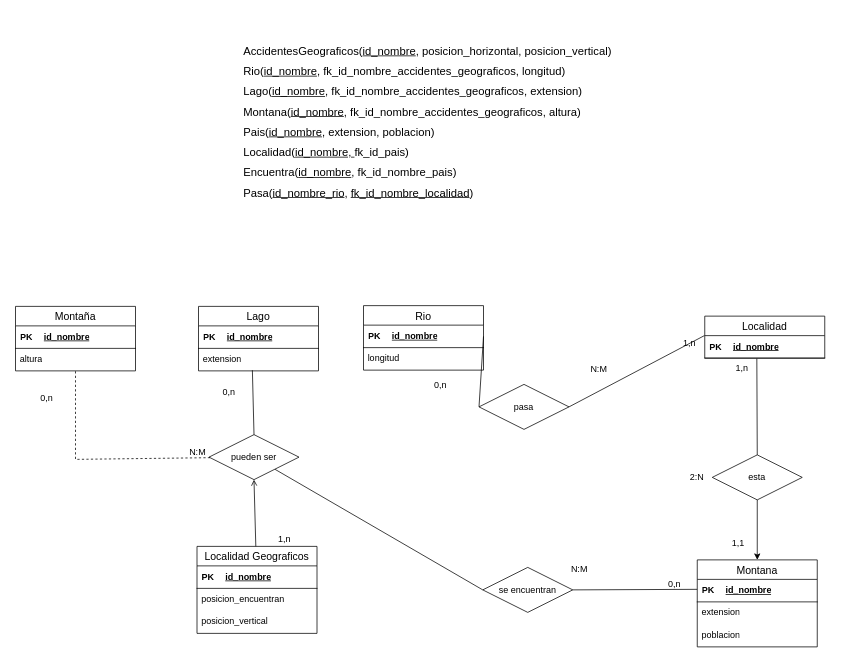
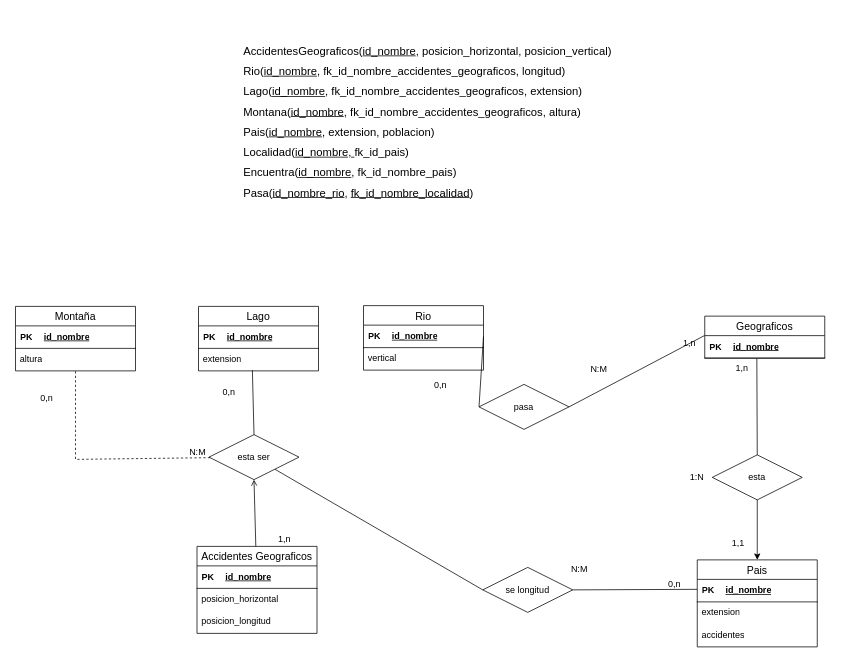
  <mxCell id="0" />
  <mxCell id="1" parent="0" />
- <mxCell id="2" value="Localidad Geograficos" style="swimlane;fontStyle=0;childLayout=stackLayout;horizontal=1;startSize=26;horizontalStack=0;resizeParent=1;resizeParentMax=0;resizeLast=0;collapsible=1;marginBottom=0;align=center;fontSize=14;" parent="1" vertex="1"><mxGeometry x="262" y="728" width="160" height="116" as="geometry" /></mxCell>
+ <mxCell id="2" value="Accidentes Geograficos" style="swimlane;fontStyle=0;childLayout=stackLayout;horizontal=1;startSize=26;horizontalStack=0;resizeParent=1;resizeParentMax=0;resizeLast=0;collapsible=1;marginBottom=0;align=center;fontSize=14;" parent="1" vertex="1"><mxGeometry x="262" y="728" width="160" height="116" as="geometry" /></mxCell>
  <mxCell id="3" value="" style="shape=table;startSize=0;container=1;collapsible=1;childLayout=tableLayout;fixedRows=1;rowLines=0;fontStyle=0;align=center;resizeLast=1;strokeColor=none;fillColor=none;collapsible=0;" parent="2" vertex="1"><mxGeometry y="26" width="160" height="30" as="geometry" /></mxCell>
  <mxCell id="4" value="" style="shape=tableRow;horizontal=0;startSize=0;swimlaneHead=0;swimlaneBody=0;fillColor=none;collapsible=0;dropTarget=0;points=[[0,0.5],[1,0.5]];portConstraint=eastwest;top=0;left=0;right=0;bottom=1;" parent="3" vertex="1"><mxGeometry width="160" height="30" as="geometry" /></mxCell>
  <mxCell id="5" value="PK" style="shape=partialRectangle;connectable=0;fillColor=none;top=0;left=0;bottom=0;right=0;fontStyle=1;overflow=hidden;whiteSpace=wrap;html=1;" parent="4" vertex="1"><mxGeometry width="30" height="30" as="geometry"><mxRectangle width="30" height="30" as="alternateBounds" /></mxGeometry></mxCell>
  <mxCell id="6" value="id_nombre" style="shape=partialRectangle;connectable=0;fillColor=none;top=0;left=0;bottom=0;right=0;align=left;spacingLeft=6;fontStyle=5;overflow=hidden;whiteSpace=wrap;html=1;" parent="4" vertex="1"><mxGeometry x="30" width="130" height="30" as="geometry"><mxRectangle width="130" height="30" as="alternateBounds" /></mxGeometry></mxCell>
- <mxCell id="7" value="posicion_encuentran" style="text;strokeColor=none;fillColor=none;spacingLeft=4;spacingRight=4;overflow=hidden;rotatable=0;points=[[0,0.5],[1,0.5]];portConstraint=eastwest;fontSize=12;whiteSpace=wrap;html=1;" parent="2" vertex="1"><mxGeometry y="56" width="160" height="30" as="geometry" /></mxCell>
- <mxCell id="8" value="posicion_vertical" style="text;strokeColor=none;fillColor=none;spacingLeft=4;spacingRight=4;overflow=hidden;rotatable=0;points=[[0,0.5],[1,0.5]];portConstraint=eastwest;fontSize=12;whiteSpace=wrap;html=1;" parent="2" vertex="1"><mxGeometry y="86" width="160" height="30" as="geometry" /></mxCell>
- <mxCell id="9" value="Montana" style="swimlane;fontStyle=0;childLayout=stackLayout;horizontal=1;startSize=26;horizontalStack=0;resizeParent=1;resizeParentMax=0;resizeLast=0;collapsible=1;marginBottom=0;align=center;fontSize=14;" parent="1" vertex="1"><mxGeometry x="929" y="746" width="160" height="116" as="geometry" /></mxCell>
+ <mxCell id="7" value="posicion_horizontal" style="text;strokeColor=none;fillColor=none;spacingLeft=4;spacingRight=4;overflow=hidden;rotatable=0;points=[[0,0.5],[1,0.5]];portConstraint=eastwest;fontSize=12;whiteSpace=wrap;html=1;" parent="2" vertex="1"><mxGeometry y="56" width="160" height="30" as="geometry" /></mxCell>
+ <mxCell id="8" value="posicion_longitud" style="text;strokeColor=none;fillColor=none;spacingLeft=4;spacingRight=4;overflow=hidden;rotatable=0;points=[[0,0.5],[1,0.5]];portConstraint=eastwest;fontSize=12;whiteSpace=wrap;html=1;" parent="2" vertex="1"><mxGeometry y="86" width="160" height="30" as="geometry" /></mxCell>
+ <mxCell id="9" value="Pais" style="swimlane;fontStyle=0;childLayout=stackLayout;horizontal=1;startSize=26;horizontalStack=0;resizeParent=1;resizeParentMax=0;resizeLast=0;collapsible=1;marginBottom=0;align=center;fontSize=14;" parent="1" vertex="1"><mxGeometry x="929" y="746" width="160" height="116" as="geometry" /></mxCell>
  <mxCell id="10" value="" style="shape=table;startSize=0;container=1;collapsible=1;childLayout=tableLayout;fixedRows=1;rowLines=0;fontStyle=0;align=center;resizeLast=1;strokeColor=none;fillColor=none;collapsible=0;" parent="9" vertex="1"><mxGeometry y="26" width="160" height="30" as="geometry" /></mxCell>
  <mxCell id="11" value="" style="shape=tableRow;horizontal=0;startSize=0;swimlaneHead=0;swimlaneBody=0;fillColor=none;collapsible=0;dropTarget=0;points=[[0,0.5],[1,0.5]];portConstraint=eastwest;top=0;left=0;right=0;bottom=1;" parent="10" vertex="1"><mxGeometry width="160" height="30" as="geometry" /></mxCell>
  <mxCell id="12" value="PK" style="shape=partialRectangle;connectable=0;fillColor=none;top=0;left=0;bottom=0;right=0;fontStyle=1;overflow=hidden;whiteSpace=wrap;html=1;" parent="11" vertex="1"><mxGeometry width="30" height="30" as="geometry"><mxRectangle width="30" height="30" as="alternateBounds" /></mxGeometry></mxCell>
  <mxCell id="13" value="id_nombre" style="shape=partialRectangle;connectable=0;fillColor=none;top=0;left=0;bottom=0;right=0;align=left;spacingLeft=6;fontStyle=5;overflow=hidden;whiteSpace=wrap;html=1;" parent="11" vertex="1"><mxGeometry x="30" width="130" height="30" as="geometry"><mxRectangle width="130" height="30" as="alternateBounds" /></mxGeometry></mxCell>
  <mxCell id="14" value="extension" style="text;strokeColor=none;fillColor=none;spacingLeft=4;spacingRight=4;overflow=hidden;rotatable=0;points=[[0,0.5],[1,0.5]];portConstraint=eastwest;fontSize=12;whiteSpace=wrap;html=1;" parent="9" vertex="1"><mxGeometry y="56" width="160" height="30" as="geometry" /></mxCell>
- <mxCell id="15" value="poblacion" style="text;strokeColor=none;fillColor=none;spacingLeft=4;spacingRight=4;overflow=hidden;rotatable=0;points=[[0,0.5],[1,0.5]];portConstraint=eastwest;fontSize=12;whiteSpace=wrap;html=1;" parent="9" vertex="1"><mxGeometry y="86" width="160" height="30" as="geometry" /></mxCell>
- <mxCell id="16" value="Localidad" style="swimlane;fontStyle=0;childLayout=stackLayout;horizontal=1;startSize=26;horizontalStack=0;resizeParent=1;resizeParentMax=0;resizeLast=0;collapsible=1;marginBottom=0;align=center;fontSize=14;" parent="1" vertex="1"><mxGeometry x="939" y="421" width="160" height="56" as="geometry" /></mxCell>
+ <mxCell id="15" value="accidentes" style="text;strokeColor=none;fillColor=none;spacingLeft=4;spacingRight=4;overflow=hidden;rotatable=0;points=[[0,0.5],[1,0.5]];portConstraint=eastwest;fontSize=12;whiteSpace=wrap;html=1;" parent="9" vertex="1"><mxGeometry y="86" width="160" height="30" as="geometry" /></mxCell>
+ <mxCell id="16" value="Geograficos" style="swimlane;fontStyle=0;childLayout=stackLayout;horizontal=1;startSize=26;horizontalStack=0;resizeParent=1;resizeParentMax=0;resizeLast=0;collapsible=1;marginBottom=0;align=center;fontSize=14;" parent="1" vertex="1"><mxGeometry x="939" y="421" width="160" height="56" as="geometry" /></mxCell>
  <mxCell id="17" value="" style="shape=table;startSize=0;container=1;collapsible=1;childLayout=tableLayout;fixedRows=1;rowLines=0;fontStyle=0;align=center;resizeLast=1;strokeColor=none;fillColor=none;collapsible=0;" parent="16" vertex="1"><mxGeometry y="26" width="160" height="30" as="geometry" /></mxCell>
  <mxCell id="18" value="" style="shape=tableRow;horizontal=0;startSize=0;swimlaneHead=0;swimlaneBody=0;fillColor=none;collapsible=0;dropTarget=0;points=[[0,0.5],[1,0.5]];portConstraint=eastwest;top=0;left=0;right=0;bottom=1;" parent="17" vertex="1"><mxGeometry width="160" height="30" as="geometry" /></mxCell>
  <mxCell id="19" value="PK" style="shape=partialRectangle;connectable=0;fillColor=none;top=0;left=0;bottom=0;right=0;fontStyle=1;overflow=hidden;whiteSpace=wrap;html=1;" parent="18" vertex="1"><mxGeometry width="30" height="30" as="geometry"><mxRectangle width="30" height="30" as="alternateBounds" /></mxGeometry></mxCell>
  <mxCell id="20" value="id_nombre" style="shape=partialRectangle;connectable=0;fillColor=none;top=0;left=0;bottom=0;right=0;align=left;spacingLeft=6;fontStyle=5;overflow=hidden;whiteSpace=wrap;html=1;" parent="18" vertex="1"><mxGeometry x="30" width="130" height="30" as="geometry"><mxRectangle width="130" height="30" as="alternateBounds" /></mxGeometry></mxCell>
- <mxCell id="21" value="se encuentran" style="shape=rhombus;perimeter=rhombusPerimeter;whiteSpace=wrap;html=1;align=center;" parent="1" vertex="1"><mxGeometry x="643" y="756" width="120" height="60" as="geometry" /></mxCell>
+ <mxCell id="21" value="se longitud" style="shape=rhombus;perimeter=rhombusPerimeter;whiteSpace=wrap;html=1;align=center;" parent="1" vertex="1"><mxGeometry x="643" y="756" width="120" height="60" as="geometry" /></mxCell>
  <mxCell id="22" value="pasa" style="shape=rhombus;perimeter=rhombusPerimeter;whiteSpace=wrap;html=1;align=center;" parent="1" vertex="1"><mxGeometry x="638" y="512" width="120" height="60" as="geometry" /></mxCell>
  <mxCell id="23" value="" style="endArrow=none;html=1;rounded=0;exitX=0;exitY=0.5;exitDx=0;exitDy=0;" parent="1" source="21" target="57" edge="1"><mxGeometry relative="1" as="geometry"><mxPoint x="534" y="796" as="sourcePoint" /><mxPoint x="1014" y="836" as="targetPoint" /></mxGeometry></mxCell>
  <mxCell id="24" value="" style="endArrow=none;html=1;rounded=0;entryX=-0.001;entryY=0.443;entryDx=0;entryDy=0;exitX=1;exitY=0.5;exitDx=0;exitDy=0;entryPerimeter=0;" parent="1" source="21" target="11" edge="1"><mxGeometry relative="1" as="geometry"><mxPoint x="779" y="916" as="sourcePoint" /><mxPoint x="939" y="916" as="targetPoint" /></mxGeometry></mxCell>
  <mxCell id="25" value="esta" style="shape=rhombus;perimeter=rhombusPerimeter;whiteSpace=wrap;html=1;align=center;" parent="1" vertex="1"><mxGeometry x="949" y="606" width="120" height="60" as="geometry" /></mxCell>
  <mxCell id="26" value="" style="endArrow=none;html=1;rounded=0;entryX=0.5;entryY=0;entryDx=0;entryDy=0;exitX=0.434;exitY=1.021;exitDx=0;exitDy=0;exitPerimeter=0;" parent="1" source="18" target="25" edge="1"><mxGeometry relative="1" as="geometry"><mxPoint x="1009" y="526" as="sourcePoint" /><mxPoint x="799" y="756" as="targetPoint" /></mxGeometry></mxCell>
  <mxCell id="27" value="" style="endArrow=classic;html=1;rounded=0;entryX=0.5;entryY=0;entryDx=0;entryDy=0;exitX=0.5;exitY=1;exitDx=0;exitDy=0;" parent="1" source="25" target="9" edge="1"><mxGeometry relative="1" as="geometry"><mxPoint x="979" y="646" as="sourcePoint" /><mxPoint x="980" y="729" as="targetPoint" /></mxGeometry></mxCell>
  <mxCell id="28" value="1,n" style="text;html=1;strokeColor=none;fillColor=none;align=center;verticalAlign=middle;whiteSpace=wrap;rounded=0;" parent="1" vertex="1"><mxGeometry x="349" y="703" width="60" height="30" as="geometry" /></mxCell>
  <mxCell id="29" value="0,n" style="text;html=1;strokeColor=none;fillColor=none;align=center;verticalAlign=middle;whiteSpace=wrap;rounded=0;" parent="1" vertex="1"><mxGeometry x="869" y="766" width="60" height="25" as="geometry" /></mxCell>
  <mxCell id="30" value="1,n" style="text;html=1;strokeColor=none;fillColor=none;align=center;verticalAlign=middle;whiteSpace=wrap;rounded=0;" parent="1" vertex="1"><mxGeometry x="959" y="477" width="60" height="25" as="geometry" /></mxCell>
- <mxCell id="31" value="2:N" style="text;html=1;strokeColor=none;fillColor=none;align=center;verticalAlign=middle;whiteSpace=wrap;rounded=0;" parent="1" vertex="1"><mxGeometry x="899" y="623.5" width="60" height="25" as="geometry" /></mxCell>
+ <mxCell id="31" value="1:N" style="text;html=1;strokeColor=none;fillColor=none;align=center;verticalAlign=middle;whiteSpace=wrap;rounded=0;" parent="1" vertex="1"><mxGeometry x="899" y="623.5" width="60" height="25" as="geometry" /></mxCell>
  <mxCell id="32" value="1,1" style="text;html=1;strokeColor=none;fillColor=none;align=center;verticalAlign=middle;whiteSpace=wrap;rounded=0;" parent="1" vertex="1"><mxGeometry x="954" y="711" width="60" height="25" as="geometry" /></mxCell>
  <mxCell id="33" value="N:M" style="text;html=1;strokeColor=none;fillColor=none;align=center;verticalAlign=middle;whiteSpace=wrap;rounded=0;" parent="1" vertex="1"><mxGeometry x="742" y="746" width="60" height="25" as="geometry" /></mxCell>
  <mxCell id="34" value="" style="endArrow=none;html=1;rounded=0;entryX=0;entryY=0.5;entryDx=0;entryDy=0;exitX=1;exitY=0.5;exitDx=0;exitDy=0;" parent="1" source="41" target="22" edge="1"><mxGeometry relative="1" as="geometry"><mxPoint x="559" y="716" as="sourcePoint" /><mxPoint x="719" y="716" as="targetPoint" /><Array as="points" /></mxGeometry></mxCell>
  <mxCell id="35" value="" style="endArrow=none;html=1;rounded=0;exitX=1;exitY=0.5;exitDx=0;exitDy=0;entryX=-0.002;entryY=-0.003;entryDx=0;entryDy=0;entryPerimeter=0;" parent="1" source="22" target="18" edge="1"><mxGeometry relative="1" as="geometry"><mxPoint x="559" y="687" as="sourcePoint" /><mxPoint x="719" y="687" as="targetPoint" /></mxGeometry></mxCell>
  <mxCell id="36" value="N:M" style="text;html=1;strokeColor=none;fillColor=none;align=center;verticalAlign=middle;whiteSpace=wrap;rounded=0;" parent="1" vertex="1"><mxGeometry x="768" y="477" width="60" height="30" as="geometry" /></mxCell>
  <mxCell id="37" value="1,n" style="text;html=1;strokeColor=none;fillColor=none;align=center;verticalAlign=middle;whiteSpace=wrap;rounded=0;" parent="1" vertex="1"><mxGeometry x="889" y="442" width="60" height="30" as="geometry" /></mxCell>
  <mxCell id="38" value="&lt;div style=&quot;text-align: justify; line-height: 180%; font-size: 15px;&quot;&gt;&lt;font style=&quot;font-size: 15px;&quot;&gt;&lt;span style=&quot;background-color: initial;&quot;&gt;AccidentesGeograficos(&lt;/span&gt;&lt;u style=&quot;background-color: initial;&quot;&gt;id_nombre&lt;/u&gt;&lt;span style=&quot;background-color: initial;&quot;&gt;, posicion_horizontal, posicion_vertical)&lt;/span&gt;&lt;/font&gt;&lt;/div&gt;&lt;div style=&quot;text-align: justify; line-height: 180%; font-size: 15px;&quot;&gt;&lt;font style=&quot;font-size: 15px;&quot;&gt;&lt;span style=&quot;background-color: initial;&quot;&gt;Rio(&lt;/span&gt;&lt;u style=&quot;background-color: initial;&quot;&gt;id_nombre&lt;/u&gt;,&amp;nbsp;&lt;/font&gt;&lt;span style=&quot;background-color: initial;&quot;&gt;fk_id_nombre_accidentes_geograficos,&amp;nbsp;&lt;/span&gt;&lt;span style=&quot;background-color: initial;&quot;&gt;longitud)&lt;/span&gt;&lt;/div&gt;&lt;div style=&quot;text-align: justify; line-height: 180%; font-size: 15px;&quot;&gt;&lt;font style=&quot;font-size: 15px;&quot;&gt;&lt;span style=&quot;background-color: initial;&quot;&gt;Lago(&lt;/span&gt;&lt;u style=&quot;background-color: initial;&quot;&gt;id_nombre&lt;/u&gt;,&amp;nbsp;&lt;/font&gt;&lt;span style=&quot;background-color: initial;&quot;&gt;fk_id_nombre_accidentes_geograficos&lt;/span&gt;&lt;span style=&quot;background-color: initial;&quot;&gt;, extension)&lt;/span&gt;&lt;/div&gt;&lt;div style=&quot;text-align: justify; line-height: 180%; font-size: 15px;&quot;&gt;&lt;font style=&quot;font-size: 15px;&quot;&gt;&lt;span style=&quot;background-color: initial;&quot;&gt;Montana(&lt;/span&gt;&lt;u style=&quot;background-color: initial;&quot;&gt;id_nombre&lt;/u&gt;,&amp;nbsp;&lt;/font&gt;&lt;span style=&quot;background-color: initial;&quot;&gt;fk_id_nombre_accidentes_geograficos,&amp;nbsp;&lt;/span&gt;&lt;span style=&quot;background-color: initial;&quot;&gt;altura)&lt;/span&gt;&lt;/div&gt;&lt;div style=&quot;text-align: justify; line-height: 180%; font-size: 15px;&quot;&gt;&lt;font style=&quot;font-size: 15px;&quot;&gt;&lt;span style=&quot;background-color: initial;&quot;&gt;Pais(&lt;/span&gt;&lt;u style=&quot;background-color: initial;&quot;&gt;id_nombre&lt;/u&gt;&lt;span style=&quot;background-color: initial;&quot;&gt;, extension, poblacion)&lt;/span&gt;&lt;/font&gt;&lt;/div&gt;&lt;div style=&quot;text-align: justify; line-height: 180%; font-size: 15px;&quot;&gt;&lt;font style=&quot;font-size: 15px;&quot;&gt;Localidad(&lt;u style=&quot;border-color: var(--border-color); background-color: initial;&quot;&gt;id_nombre, &lt;/u&gt;&lt;span style=&quot;border-color: var(--border-color); background-color: initial;&quot;&gt;fk_id_pais&lt;/span&gt;&lt;span style=&quot;border-color: var(--border-color); background-color: initial;&quot;&gt;)&lt;/span&gt;&lt;span style=&quot;background-color: initial;&quot;&gt;&lt;br&gt;&lt;/span&gt;&lt;/font&gt;&lt;/div&gt;&lt;div style=&quot;text-align: justify; line-height: 180%; font-size: 15px;&quot;&gt;&lt;font style=&quot;font-size: 15px;&quot;&gt;&lt;span style=&quot;background-color: initial;&quot;&gt;Encuentra(&lt;/span&gt;&lt;u style=&quot;background-color: initial;&quot;&gt;id_nombre&lt;/u&gt;&lt;span style=&quot;background-color: initial;&quot;&gt;, fk_id_nombre_pais)&lt;/span&gt;&lt;/font&gt;&lt;/div&gt;&lt;div style=&quot;text-align: justify; line-height: 180%; font-size: 15px;&quot;&gt;&lt;font style=&quot;font-size: 15px;&quot;&gt;Pasa(&lt;u style=&quot;border-color: var(--border-color); background-color: initial;&quot;&gt;id_nombre_rio&lt;/u&gt;&lt;span style=&quot;border-color: var(--border-color); background-color: initial;&quot;&gt;,&amp;nbsp;&lt;u style=&quot;border-color: var(--border-color);&quot;&gt;fk_id_nombre_localidad&lt;/u&gt;)&lt;/span&gt;&lt;span style=&quot;background-color: initial;&quot;&gt;&lt;br&gt;&lt;/span&gt;&lt;/font&gt;&lt;/div&gt;" style="text;html=1;strokeColor=none;fillColor=none;align=left;verticalAlign=middle;whiteSpace=wrap;rounded=0;" parent="1" vertex="1"><mxGeometry x="322" y="20" width="645" height="281" as="geometry" /></mxCell>
  <mxCell id="39" value="Rio" style="swimlane;fontStyle=0;childLayout=stackLayout;horizontal=1;startSize=26;horizontalStack=0;resizeParent=1;resizeParentMax=0;resizeLast=0;collapsible=1;marginBottom=0;align=center;fontSize=14;" vertex="1" parent="1"><mxGeometry x="484" y="407" width="160" height="86" as="geometry" /></mxCell>
  <mxCell id="40" value="" style="shape=table;startSize=0;container=1;collapsible=1;childLayout=tableLayout;fixedRows=1;rowLines=0;fontStyle=0;align=center;resizeLast=1;strokeColor=none;fillColor=none;collapsible=0;" vertex="1" parent="39"><mxGeometry y="26" width="160" height="30" as="geometry" /></mxCell>
  <mxCell id="41" value="" style="shape=tableRow;horizontal=0;startSize=0;swimlaneHead=0;swimlaneBody=0;fillColor=none;collapsible=0;dropTarget=0;points=[[0,0.5],[1,0.5]];portConstraint=eastwest;top=0;left=0;right=0;bottom=1;" vertex="1" parent="40"><mxGeometry width="160" height="30" as="geometry" /></mxCell>
  <mxCell id="42" value="PK" style="shape=partialRectangle;connectable=0;fillColor=none;top=0;left=0;bottom=0;right=0;fontStyle=1;overflow=hidden;whiteSpace=wrap;html=1;" vertex="1" parent="41"><mxGeometry width="30" height="30" as="geometry"><mxRectangle width="30" height="30" as="alternateBounds" /></mxGeometry></mxCell>
  <mxCell id="43" value="id_nombre" style="shape=partialRectangle;connectable=0;fillColor=none;top=0;left=0;bottom=0;right=0;align=left;spacingLeft=6;fontStyle=5;overflow=hidden;whiteSpace=wrap;html=1;" vertex="1" parent="41"><mxGeometry x="30" width="130" height="30" as="geometry"><mxRectangle width="130" height="30" as="alternateBounds" /></mxGeometry></mxCell>
- <mxCell id="44" value="longitud" style="text;strokeColor=none;fillColor=none;spacingLeft=4;spacingRight=4;overflow=hidden;rotatable=0;points=[[0,0.5],[1,0.5]];portConstraint=eastwest;fontSize=12;whiteSpace=wrap;html=1;" vertex="1" parent="39"><mxGeometry y="56" width="160" height="30" as="geometry" /></mxCell>
+ <mxCell id="44" value="vertical" style="text;strokeColor=none;fillColor=none;spacingLeft=4;spacingRight=4;overflow=hidden;rotatable=0;points=[[0,0.5],[1,0.5]];portConstraint=eastwest;fontSize=12;whiteSpace=wrap;html=1;" vertex="1" parent="39"><mxGeometry y="56" width="160" height="30" as="geometry" /></mxCell>
  <mxCell id="45" value="Lago" style="swimlane;fontStyle=0;childLayout=stackLayout;horizontal=1;startSize=26;horizontalStack=0;resizeParent=1;resizeParentMax=0;resizeLast=0;collapsible=1;marginBottom=0;align=center;fontSize=14;" vertex="1" parent="1"><mxGeometry x="264" y="408" width="160" height="86" as="geometry" /></mxCell>
  <mxCell id="46" value="" style="shape=table;startSize=0;container=1;collapsible=1;childLayout=tableLayout;fixedRows=1;rowLines=0;fontStyle=0;align=center;resizeLast=1;strokeColor=none;fillColor=none;collapsible=0;" vertex="1" parent="45"><mxGeometry y="26" width="160" height="30" as="geometry" /></mxCell>
  <mxCell id="47" value="" style="shape=tableRow;horizontal=0;startSize=0;swimlaneHead=0;swimlaneBody=0;fillColor=none;collapsible=0;dropTarget=0;points=[[0,0.5],[1,0.5]];portConstraint=eastwest;top=0;left=0;right=0;bottom=1;" vertex="1" parent="46"><mxGeometry width="160" height="30" as="geometry" /></mxCell>
  <mxCell id="48" value="PK" style="shape=partialRectangle;connectable=0;fillColor=none;top=0;left=0;bottom=0;right=0;fontStyle=1;overflow=hidden;whiteSpace=wrap;html=1;" vertex="1" parent="47"><mxGeometry width="30" height="30" as="geometry"><mxRectangle width="30" height="30" as="alternateBounds" /></mxGeometry></mxCell>
  <mxCell id="49" value="id_nombre" style="shape=partialRectangle;connectable=0;fillColor=none;top=0;left=0;bottom=0;right=0;align=left;spacingLeft=6;fontStyle=5;overflow=hidden;whiteSpace=wrap;html=1;" vertex="1" parent="47"><mxGeometry x="30" width="130" height="30" as="geometry"><mxRectangle width="130" height="30" as="alternateBounds" /></mxGeometry></mxCell>
  <mxCell id="50" value="extension" style="text;strokeColor=none;fillColor=none;spacingLeft=4;spacingRight=4;overflow=hidden;rotatable=0;points=[[0,0.5],[1,0.5]];portConstraint=eastwest;fontSize=12;whiteSpace=wrap;html=1;" vertex="1" parent="45"><mxGeometry y="56" width="160" height="30" as="geometry" /></mxCell>
  <mxCell id="51" value="Montaña" style="swimlane;fontStyle=0;childLayout=stackLayout;horizontal=1;startSize=26;horizontalStack=0;resizeParent=1;resizeParentMax=0;resizeLast=0;collapsible=1;marginBottom=0;align=center;fontSize=14;" vertex="1" parent="1"><mxGeometry x="20" y="408" width="160" height="86" as="geometry" /></mxCell>
  <mxCell id="52" value="" style="shape=table;startSize=0;container=1;collapsible=1;childLayout=tableLayout;fixedRows=1;rowLines=0;fontStyle=0;align=center;resizeLast=1;strokeColor=none;fillColor=none;collapsible=0;" vertex="1" parent="51"><mxGeometry y="26" width="160" height="30" as="geometry" /></mxCell>
  <mxCell id="53" value="" style="shape=tableRow;horizontal=0;startSize=0;swimlaneHead=0;swimlaneBody=0;fillColor=none;collapsible=0;dropTarget=0;points=[[0,0.5],[1,0.5]];portConstraint=eastwest;top=0;left=0;right=0;bottom=1;" vertex="1" parent="52"><mxGeometry width="160" height="30" as="geometry" /></mxCell>
  <mxCell id="54" value="PK" style="shape=partialRectangle;connectable=0;fillColor=none;top=0;left=0;bottom=0;right=0;fontStyle=1;overflow=hidden;whiteSpace=wrap;html=1;" vertex="1" parent="53"><mxGeometry width="30" height="30" as="geometry"><mxRectangle width="30" height="30" as="alternateBounds" /></mxGeometry></mxCell>
  <mxCell id="55" value="id_nombre" style="shape=partialRectangle;connectable=0;fillColor=none;top=0;left=0;bottom=0;right=0;align=left;spacingLeft=6;fontStyle=5;overflow=hidden;whiteSpace=wrap;html=1;" vertex="1" parent="53"><mxGeometry x="30" width="130" height="30" as="geometry"><mxRectangle width="130" height="30" as="alternateBounds" /></mxGeometry></mxCell>
  <mxCell id="56" value="altura" style="text;strokeColor=none;fillColor=none;spacingLeft=4;spacingRight=4;overflow=hidden;rotatable=0;points=[[0,0.5],[1,0.5]];portConstraint=eastwest;fontSize=12;whiteSpace=wrap;html=1;" vertex="1" parent="51"><mxGeometry y="56" width="160" height="30" as="geometry" /></mxCell>
- <mxCell id="57" value="pueden ser" style="shape=rhombus;perimeter=rhombusPerimeter;whiteSpace=wrap;html=1;align=center;" vertex="1" parent="1"><mxGeometry x="278" y="579" width="120" height="60" as="geometry" /></mxCell>
+ <mxCell id="57" value="esta ser" style="shape=rhombus;perimeter=rhombusPerimeter;whiteSpace=wrap;html=1;align=center;" vertex="1" parent="1"><mxGeometry x="278" y="579" width="120" height="60" as="geometry" /></mxCell>
  <mxCell id="58" value="N:M" style="text;html=1;strokeColor=none;fillColor=none;align=center;verticalAlign=middle;whiteSpace=wrap;rounded=0;" vertex="1" parent="1"><mxGeometry x="233" y="588" width="60" height="30" as="geometry" /></mxCell>
  <mxCell id="59" value="0,n" style="text;html=1;strokeColor=none;fillColor=none;align=center;verticalAlign=middle;whiteSpace=wrap;rounded=0;" vertex="1" parent="1"><mxGeometry x="275" y="508" width="60" height="30" as="geometry" /></mxCell>
  <mxCell id="60" value="0,n" style="text;html=1;strokeColor=none;fillColor=none;align=center;verticalAlign=middle;whiteSpace=wrap;rounded=0;" vertex="1" parent="1"><mxGeometry x="557" y="498" width="60" height="30" as="geometry" /></mxCell>
  <mxCell id="61" value="0,n" style="text;html=1;strokeColor=none;fillColor=none;align=center;verticalAlign=middle;whiteSpace=wrap;rounded=0;" vertex="1" parent="1"><mxGeometry x="32" y="515" width="60" height="30" as="geometry" /></mxCell>
  <mxCell id="62" value="" style="endArrow=none;html=1;rounded=0;dashed=1;" edge="1" parent="1" source="57" target="56"><mxGeometry width="50" height="50" relative="1" as="geometry"><mxPoint x="11" y="536" as="sourcePoint" /><mxPoint x="61" y="486" as="targetPoint" /><Array as="points"><mxPoint x="100" y="612" /></Array></mxGeometry></mxCell>
  <mxCell id="63" value="" style="endArrow=none;html=1;rounded=0;entryX=0.449;entryY=0.971;entryDx=0;entryDy=0;entryPerimeter=0;exitX=0.5;exitY=0;exitDx=0;exitDy=0;" edge="1" parent="1" source="57" target="50"><mxGeometry width="50" height="50" relative="1" as="geometry"><mxPoint x="721" y="508" as="sourcePoint" /><mxPoint x="771" y="458" as="targetPoint" /></mxGeometry></mxCell>
  <mxCell id="64" value="" style="endArrow=open;html=1;rounded=0;entryX=0.5;entryY=1;entryDx=0;entryDy=0;" edge="1" parent="1" source="2" target="57"><mxGeometry width="50" height="50" relative="1" as="geometry"><mxPoint x="721" y="699" as="sourcePoint" /><mxPoint x="771" y="649" as="targetPoint" /></mxGeometry></mxCell>
